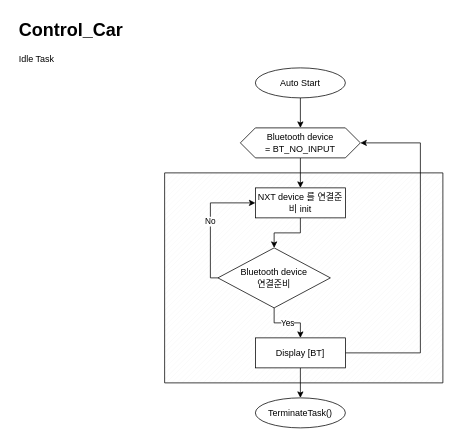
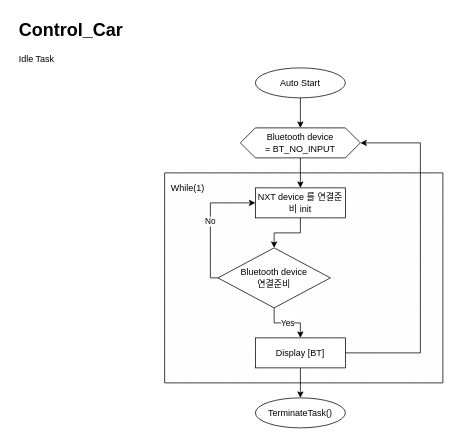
  <mxCell id="0" />
  <mxCell id="1" parent="0" />
  <mxCell id="2" value="" style="verticalLabelPosition=bottom;verticalAlign=top;html=1;shape=mxgraph.basic.patternFillRect;fillStyle=diag;step=5;fillStrokeWidth=0.2;fillStrokeColor=#dddddd;" vertex="1" parent="1"><mxGeometry x="219" y="230" width="371" height="280" as="geometry" /></mxCell>
  <mxCell id="3" value="Auto Start" style="ellipse;whiteSpace=wrap;html=1;" vertex="1" parent="1"><mxGeometry x="340" y="90" width="120" height="40" as="geometry" /></mxCell>
  <mxCell id="4" style="edgeStyle=orthogonalEdgeStyle;rounded=0;orthogonalLoop=1;jettySize=auto;html=1;exitX=0.5;exitY=1;exitDx=0;exitDy=0;" edge="1" parent="1" source="5" target="9"><mxGeometry relative="1" as="geometry" /></mxCell>
  <mxCell id="5" value="Bluetooth device&lt;br&gt;= BT_NO_INPUT" style="shape=hexagon;perimeter=hexagonPerimeter2;whiteSpace=wrap;html=1;fixedSize=1;" vertex="1" parent="1"><mxGeometry x="320" y="170" width="160" height="40" as="geometry" /></mxCell>
  <mxCell id="6" value="" style="endArrow=classic;html=1;exitX=0.5;exitY=1;exitDx=0;exitDy=0;" edge="1" parent="1" source="3" target="5"><mxGeometry width="50" height="50" relative="1" as="geometry"><mxPoint x="390" y="170" as="sourcePoint" /><mxPoint x="440" y="120" as="targetPoint" /></mxGeometry></mxCell>
  <mxCell id="7" value="&lt;h1&gt;Control_Car&lt;/h1&gt;&lt;p&gt;Idle Task&lt;/p&gt;" style="text;html=1;strokeColor=none;fillColor=none;spacing=5;spacingTop=-20;whiteSpace=wrap;overflow=hidden;rounded=0;" vertex="1" parent="1"><mxGeometry x="20" y="20" width="190" height="120" as="geometry" /></mxCell>
  <mxCell id="8" style="edgeStyle=orthogonalEdgeStyle;rounded=0;orthogonalLoop=1;jettySize=auto;html=1;exitX=0.5;exitY=1;exitDx=0;exitDy=0;entryX=0.5;entryY=0;entryDx=0;entryDy=0;" edge="1" parent="1" source="9" target="12"><mxGeometry relative="1" as="geometry" /></mxCell>
  <mxCell id="9" value="NXT device 를 연결준비 init" style="rounded=0;whiteSpace=wrap;html=1;" vertex="1" parent="1"><mxGeometry x="340" y="250" width="120" height="40" as="geometry" /></mxCell>
  <mxCell id="10" value="No" style="edgeStyle=orthogonalEdgeStyle;rounded=0;orthogonalLoop=1;jettySize=auto;html=1;exitX=0;exitY=0.5;exitDx=0;exitDy=0;entryX=0;entryY=0.5;entryDx=0;entryDy=0;" edge="1" parent="1" source="12" target="9"><mxGeometry relative="1" as="geometry"><Array as="points"><mxPoint x="280" y="370" /><mxPoint x="280" y="270" /></Array></mxGeometry></mxCell>
  <mxCell id="11" value="Yes" style="edgeStyle=orthogonalEdgeStyle;rounded=0;orthogonalLoop=1;jettySize=auto;html=1;exitX=0.5;exitY=1;exitDx=0;exitDy=0;entryX=0.5;entryY=0;entryDx=0;entryDy=0;" edge="1" parent="1" source="12" target="15"><mxGeometry relative="1" as="geometry" /></mxCell>
  <mxCell id="12" value="Bluetooth device &lt;br&gt;연결준비" style="rhombus;whiteSpace=wrap;html=1;" vertex="1" parent="1"><mxGeometry x="290" y="330" width="150" height="80" as="geometry" /></mxCell>
  <mxCell id="13" style="edgeStyle=orthogonalEdgeStyle;rounded=0;orthogonalLoop=1;jettySize=auto;html=1;exitX=1;exitY=0.5;exitDx=0;exitDy=0;entryX=1;entryY=0.5;entryDx=0;entryDy=0;" edge="1" parent="1" source="15" target="5"><mxGeometry relative="1" as="geometry"><Array as="points"><mxPoint x="560" y="470" /><mxPoint x="560" y="190" /></Array></mxGeometry></mxCell>
  <mxCell id="14" style="edgeStyle=orthogonalEdgeStyle;rounded=0;orthogonalLoop=1;jettySize=auto;html=1;entryX=0.5;entryY=0;entryDx=0;entryDy=0;" edge="1" parent="1" source="15" target="17"><mxGeometry relative="1" as="geometry" /></mxCell>
  <mxCell id="15" value="Display [BT]" style="rounded=0;whiteSpace=wrap;html=1;" vertex="1" parent="1"><mxGeometry x="340" y="450" width="120" height="40" as="geometry" /></mxCell>
+ <mxCell id="16" value="While(1)" style="text;html=1;strokeColor=none;fillColor=none;align=center;verticalAlign=middle;whiteSpace=wrap;rounded=0;" vertex="1" parent="1"><mxGeometry x="230" y="240" width="40" height="20" as="geometry" /></mxCell>
  <mxCell id="17" value="TerminateTask()" style="ellipse;whiteSpace=wrap;html=1;" vertex="1" parent="1"><mxGeometry x="340" y="530" width="120" height="40" as="geometry" /></mxCell>
